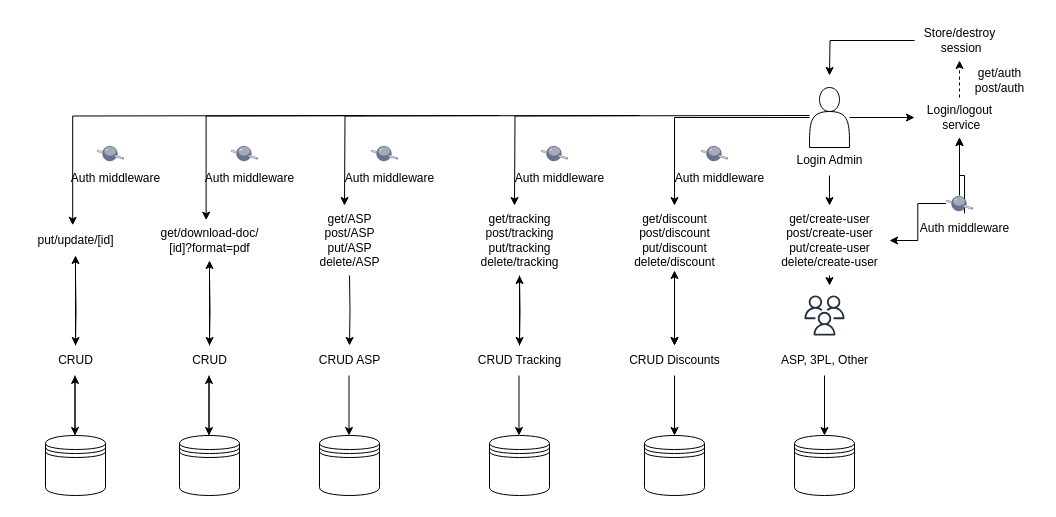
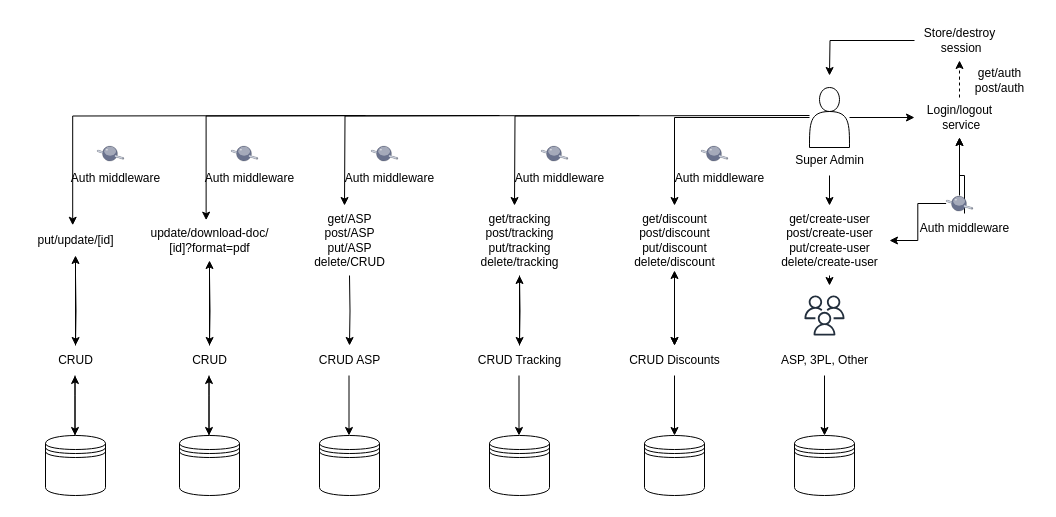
  <mxCell id="0" />
  <mxCell id="1" parent="0" />
  <mxCell id="2" value="" style="edgeStyle=orthogonalEdgeStyle;rounded=0;orthogonalLoop=1;jettySize=auto;html=1;dashed=1;" parent="1" source="3" target="17" edge="1"><mxGeometry relative="1" as="geometry" /></mxCell>
  <mxCell id="3" value="Login/logout&lt;br&gt;&amp;nbsp;service" style="text;html=1;align=center;verticalAlign=middle;resizable=0;points=[];autosize=1;strokeColor=none;fillColor=none;" parent="1" vertex="1"><mxGeometry x="914" y="97" width="90" height="40" as="geometry" /></mxCell>
  <mxCell id="4" value="" style="shape=datastore;whiteSpace=wrap;html=1;" parent="1" vertex="1"><mxGeometry y="435" width="60" height="60" as="geometry" x="794" /></mxCell>
  <mxCell id="5" value="" style="group" parent="1" vertex="1" connectable="0"><mxGeometry x="769" y="295" width="110" height="88" as="geometry" /></mxCell>
  <mxCell id="6" value="" style="sketch=0;outlineConnect=0;fontColor=#232F3E;gradientColor=none;fillColor=#232F3D;strokeColor=none;dashed=0;verticalLabelPosition=bottom;verticalAlign=top;align=center;html=1;fontSize=12;fontStyle=0;aspect=fixed;pointerEvents=1;shape=mxgraph.aws4.users;" parent="5" vertex="1"><mxGeometry x="35" width="40" height="40" as="geometry" /></mxCell>
  <mxCell id="7" value="ASP, 3PL, Other" style="text;html=1;align=center;verticalAlign=middle;resizable=0;points=[];autosize=1;strokeColor=none;fillColor=none;" parent="5" vertex="1"><mxGeometry y="50" width="110" height="30" as="geometry" /></mxCell>
  <mxCell id="8" value="" style="group" parent="1" vertex="1" connectable="0"><mxGeometry x="784" y="87" width="90" height="88" as="geometry" /></mxCell>
  <mxCell id="9" value="" style="shape=actor;whiteSpace=wrap;html=1;" parent="8" vertex="1"><mxGeometry x="25" width="40" height="60" as="geometry" /></mxCell>
- <mxCell id="10" value="Login Admin" style="text;html=1;align=center;verticalAlign=middle;resizable=0;points=[];autosize=1;strokeColor=none;fillColor=none;" parent="8" vertex="1"><mxGeometry y="58" width="90" height="30" as="geometry" /></mxCell>
+ <mxCell id="10" value="Super Admin" style="text;html=1;align=center;verticalAlign=middle;resizable=0;points=[];autosize=1;strokeColor=none;fillColor=none;" parent="8" vertex="1"><mxGeometry y="58" width="90" height="30" as="geometry" /></mxCell>
  <mxCell id="11" value="" style="edgeStyle=orthogonalEdgeStyle;rounded=0;orthogonalLoop=1;jettySize=auto;html=1;" parent="1" source="12" edge="1"><mxGeometry relative="1" as="geometry"><mxPoint x="829" y="285" as="targetPoint" /><Array as="points"><mxPoint x="874" y="255" /><mxPoint x="874" y="255" /></Array></mxGeometry></mxCell>
  <mxCell id="12" value="get/create-user&lt;br&gt;post/create-user&lt;br&gt;put/create-user&lt;br&gt;delete/create-user" style="text;html=1;align=center;verticalAlign=middle;resizable=0;points=[];autosize=1;strokeColor=none;fillColor=none;" parent="1" vertex="1"><mxGeometry x="769" y="205" width="120" height="70" as="geometry" /></mxCell>
  <mxCell id="13" value="" style="edgeStyle=orthogonalEdgeStyle;rounded=0;orthogonalLoop=1;jettySize=auto;html=1;" parent="1" source="7" target="4" edge="1"><mxGeometry relative="1" as="geometry" /></mxCell>
  <mxCell id="14" value="" style="edgeStyle=orthogonalEdgeStyle;rounded=0;orthogonalLoop=1;jettySize=auto;html=1;" parent="1" source="10" target="12" edge="1"><mxGeometry relative="1" as="geometry" /></mxCell>
  <mxCell id="15" value="" style="edgeStyle=orthogonalEdgeStyle;rounded=0;orthogonalLoop=1;jettySize=auto;html=1;" parent="1" source="9" target="3" edge="1"><mxGeometry relative="1" as="geometry" /></mxCell>
  <mxCell id="16" value="" style="edgeStyle=orthogonalEdgeStyle;rounded=0;orthogonalLoop=1;jettySize=auto;html=1;" parent="1" source="17" edge="1"><mxGeometry relative="1" as="geometry"><mxPoint x="829" y="75" as="targetPoint" /></mxGeometry></mxCell>
  <mxCell id="17" value="Store/destroy&lt;br&gt;&amp;nbsp;session" style="text;html=1;align=center;verticalAlign=middle;resizable=0;points=[];autosize=1;strokeColor=none;fillColor=none;" parent="1" vertex="1"><mxGeometry x="914" y="20" width="90" height="40" as="geometry" /></mxCell>
  <mxCell id="18" value="" style="edgeStyle=orthogonalEdgeStyle;rounded=0;orthogonalLoop=1;jettySize=auto;html=1;" parent="1" source="22" target="3" edge="1"><mxGeometry relative="1" as="geometry" /></mxCell>
  <mxCell id="19" value="" style="edgeStyle=orthogonalEdgeStyle;rounded=0;orthogonalLoop=1;jettySize=auto;html=1;" parent="1" source="22" target="12" edge="1"><mxGeometry relative="1" as="geometry" /></mxCell>
  <mxCell id="20" value="" style="edgeStyle=orthogonalEdgeStyle;rounded=0;orthogonalLoop=1;jettySize=auto;html=1;" parent="1" source="23" target="3" edge="1"><mxGeometry relative="1" as="geometry" /></mxCell>
  <mxCell id="21" value="" style="group" parent="1" vertex="1" connectable="0"><mxGeometry x="909" y="195" width="110" height="48" as="geometry" /></mxCell>
  <mxCell id="22" value="" style="verticalLabelPosition=bottom;sketch=0;aspect=fixed;html=1;verticalAlign=top;strokeColor=none;align=center;outlineConnect=0;shape=mxgraph.citrix.middleware;" parent="21" vertex="1"><mxGeometry x="36.62" width="26.76" height="15.97" as="geometry" /></mxCell>
  <mxCell id="23" value="Auth middleware" style="text;html=1;align=center;verticalAlign=middle;resizable=0;points=[];autosize=1;strokeColor=none;fillColor=none;" parent="21" vertex="1"><mxGeometry y="18" width="110" height="30" as="geometry" /></mxCell>
  <mxCell id="24" value="get/auth&lt;br&gt;post/auth" style="text;html=1;align=center;verticalAlign=middle;resizable=0;points=[];autosize=1;strokeColor=none;fillColor=none;" parent="1" vertex="1"><mxGeometry x="964" y="60" width="70" height="40" as="geometry" /></mxCell>
  <mxCell id="25" value="" style="group" parent="1" vertex="1" connectable="0"><mxGeometry x="464" y="115" width="340" height="380" as="geometry" /></mxCell>
  <mxCell id="26" value="CRUD Tracking" style="text;html=1;align=center;verticalAlign=middle;resizable=0;points=[];autosize=1;strokeColor=none;fillColor=none;" parent="25" vertex="1"><mxGeometry y="230" width="110" height="30" as="geometry" /></mxCell>
  <mxCell id="27" value="" style="shape=datastore;whiteSpace=wrap;html=1;" parent="25" vertex="1"><mxGeometry x="25" y="320" width="60" height="60" as="geometry" /></mxCell>
  <mxCell id="28" value="" style="edgeStyle=orthogonalEdgeStyle;rounded=0;orthogonalLoop=1;jettySize=auto;html=1;" parent="25" target="26" edge="1"><mxGeometry relative="1" as="geometry"><mxPoint x="55" y="160" as="sourcePoint" /></mxGeometry></mxCell>
  <mxCell id="29" value="" style="group" parent="25" vertex="1" connectable="0"><mxGeometry x="40" y="30" width="110" height="48" as="geometry" /></mxCell>
  <mxCell id="30" value="" style="verticalLabelPosition=bottom;sketch=0;aspect=fixed;html=1;verticalAlign=top;strokeColor=none;align=center;outlineConnect=0;shape=mxgraph.citrix.middleware;" parent="29" vertex="1"><mxGeometry x="36.62" width="26.76" height="15.97" as="geometry" /></mxCell>
  <mxCell id="31" value="Auth middleware" style="text;html=1;align=center;verticalAlign=middle;resizable=0;points=[];autosize=1;strokeColor=none;fillColor=none;" parent="29" vertex="1"><mxGeometry y="18" width="110" height="30" as="geometry" /></mxCell>
  <mxCell id="32" style="edgeStyle=orthogonalEdgeStyle;rounded=0;orthogonalLoop=1;jettySize=auto;html=1;" parent="29" edge="1"><mxGeometry relative="1" as="geometry"><mxPoint x="305" y="-30" as="sourcePoint" /><mxPoint x="10" y="60" as="targetPoint" /></mxGeometry></mxCell>
  <mxCell id="33" value="" style="edgeStyle=orthogonalEdgeStyle;rounded=0;orthogonalLoop=1;jettySize=auto;html=1;" parent="25" edge="1"><mxGeometry relative="1" as="geometry"><mxPoint x="54.5" y="260" as="sourcePoint" /><mxPoint x="54.5" y="320" as="targetPoint" /></mxGeometry></mxCell>
  <mxCell id="34" value="get/tracking&lt;br style=&quot;border-color: var(--border-color);&quot;&gt;post/tracking&lt;br style=&quot;border-color: var(--border-color);&quot;&gt;put/tracking&lt;br style=&quot;border-color: var(--border-color);&quot;&gt;delete/tracking" style="text;html=1;align=center;verticalAlign=middle;resizable=0;points=[];autosize=1;strokeColor=none;fillColor=none;" parent="25" vertex="1"><mxGeometry x="5" y="90" width="100" height="70" as="geometry" /></mxCell>
  <mxCell id="35" value="" style="edgeStyle=orthogonalEdgeStyle;rounded=0;orthogonalLoop=1;jettySize=auto;html=1;" parent="25" source="26" target="34" edge="1"><mxGeometry relative="1" as="geometry" /></mxCell>
  <mxCell id="36" value="" style="edgeStyle=orthogonalEdgeStyle;rounded=0;orthogonalLoop=1;jettySize=auto;html=1;" parent="25" edge="1"><mxGeometry relative="1" as="geometry"><mxPoint x="210" y="225" as="sourcePoint" /><mxPoint x="210" y="155" as="targetPoint" /></mxGeometry></mxCell>
  <mxCell id="37" value="" style="group" parent="1" vertex="1" connectable="0"><mxGeometry x="294" y="115" width="340" height="380" as="geometry" /></mxCell>
  <mxCell id="38" value="CRUD ASP" style="text;html=1;align=center;verticalAlign=middle;resizable=0;points=[];autosize=1;strokeColor=none;fillColor=none;" parent="37" vertex="1"><mxGeometry x="15" y="230" width="80" height="30" as="geometry" /></mxCell>
  <mxCell id="39" value="" style="shape=datastore;whiteSpace=wrap;html=1;" parent="37" vertex="1"><mxGeometry x="25" y="320" width="60" height="60" as="geometry" /></mxCell>
  <mxCell id="40" value="" style="edgeStyle=orthogonalEdgeStyle;rounded=0;orthogonalLoop=1;jettySize=auto;html=1;" parent="37" target="38" edge="1"><mxGeometry relative="1" as="geometry"><mxPoint x="55" y="160" as="sourcePoint" /></mxGeometry></mxCell>
  <mxCell id="41" value="" style="group" parent="37" vertex="1" connectable="0"><mxGeometry x="40" y="30" width="110" height="48" as="geometry" /></mxCell>
  <mxCell id="42" value="" style="verticalLabelPosition=bottom;sketch=0;aspect=fixed;html=1;verticalAlign=top;strokeColor=none;align=center;outlineConnect=0;shape=mxgraph.citrix.middleware;" parent="41" vertex="1"><mxGeometry x="36.62" width="26.76" height="15.97" as="geometry" /></mxCell>
  <mxCell id="43" value="Auth middleware" style="text;html=1;align=center;verticalAlign=middle;resizable=0;points=[];autosize=1;strokeColor=none;fillColor=none;" parent="41" vertex="1"><mxGeometry y="18" width="110" height="30" as="geometry" /></mxCell>
  <mxCell id="44" style="edgeStyle=orthogonalEdgeStyle;rounded=0;orthogonalLoop=1;jettySize=auto;html=1;" parent="41" edge="1"><mxGeometry relative="1" as="geometry"><mxPoint x="305" y="-30" as="sourcePoint" /><mxPoint x="10" y="60" as="targetPoint" /></mxGeometry></mxCell>
  <mxCell id="45" value="" style="edgeStyle=orthogonalEdgeStyle;rounded=0;orthogonalLoop=1;jettySize=auto;html=1;" parent="37" edge="1"><mxGeometry relative="1" as="geometry"><mxPoint x="54.5" y="260" as="sourcePoint" /><mxPoint x="54.5" y="320" as="targetPoint" /></mxGeometry></mxCell>
- <mxCell id="46" value="get/ASP&lt;br style=&quot;border-color: var(--border-color);&quot;&gt;post/ASP&lt;br style=&quot;border-color: var(--border-color);&quot;&gt;put/ASP&lt;br style=&quot;border-color: var(--border-color);&quot;&gt;delete/ASP" style="text;html=1;align=center;verticalAlign=middle;resizable=0;points=[];autosize=1;strokeColor=none;fillColor=none;" parent="37" vertex="1"><mxGeometry x="15" y="90" width="80" height="70" as="geometry" /></mxCell>
+ <mxCell id="46" value="get/ASP&lt;br style=&quot;border-color: var(--border-color);&quot;&gt;post/ASP&lt;br style=&quot;border-color: var(--border-color);&quot;&gt;put/ASP&lt;br style=&quot;border-color: var(--border-color);&quot;&gt;delete/CRUD" style="text;html=1;align=center;verticalAlign=middle;resizable=0;points=[];autosize=1;strokeColor=none;fillColor=none;" parent="37" vertex="1"><mxGeometry x="15" y="90" width="80" height="70" as="geometry" /></mxCell>
  <mxCell id="47" value="" style="group" parent="1" vertex="1" connectable="0"><mxGeometry x="154" y="115" width="340" height="380" as="geometry" /></mxCell>
  <mxCell id="48" value="CRUD" style="text;html=1;align=center;verticalAlign=middle;resizable=0;points=[];autosize=1;strokeColor=none;fillColor=none;" parent="47" vertex="1"><mxGeometry x="25" y="230" width="60" height="30" as="geometry" /></mxCell>
  <mxCell id="49" value="" style="shape=datastore;whiteSpace=wrap;html=1;" parent="47" vertex="1"><mxGeometry x="25" y="320" width="60" height="60" as="geometry" /></mxCell>
  <mxCell id="50" value="" style="edgeStyle=orthogonalEdgeStyle;rounded=0;orthogonalLoop=1;jettySize=auto;html=1;" parent="47" target="48" edge="1"><mxGeometry relative="1" as="geometry"><mxPoint x="55" y="160" as="sourcePoint" /></mxGeometry></mxCell>
  <mxCell id="51" value="" style="group" parent="47" vertex="1" connectable="0"><mxGeometry x="40" y="30" width="110" height="48" as="geometry" /></mxCell>
  <mxCell id="52" value="" style="verticalLabelPosition=bottom;sketch=0;aspect=fixed;html=1;verticalAlign=top;strokeColor=none;align=center;outlineConnect=0;shape=mxgraph.citrix.middleware;" parent="51" vertex="1"><mxGeometry x="36.62" width="26.76" height="15.97" as="geometry" /></mxCell>
  <mxCell id="53" value="Auth middleware" style="text;html=1;align=center;verticalAlign=middle;resizable=0;points=[];autosize=1;strokeColor=none;fillColor=none;" parent="51" vertex="1"><mxGeometry y="18" width="110" height="30" as="geometry" /></mxCell>
  <mxCell id="54" style="edgeStyle=orthogonalEdgeStyle;rounded=0;orthogonalLoop=1;jettySize=auto;html=1;entryX=0.472;entryY=-0.008;entryDx=0;entryDy=0;entryPerimeter=0;" parent="51" target="56" edge="1"><mxGeometry relative="1" as="geometry"><mxPoint x="305" y="-30" as="sourcePoint" /><mxPoint x="10" y="60" as="targetPoint" /></mxGeometry></mxCell>
  <mxCell id="55" value="" style="edgeStyle=orthogonalEdgeStyle;rounded=0;orthogonalLoop=1;jettySize=auto;html=1;" parent="47" edge="1"><mxGeometry relative="1" as="geometry"><mxPoint x="54.5" y="320" as="sourcePoint" /><mxPoint x="54.5" y="260" as="targetPoint" /></mxGeometry></mxCell>
- <mxCell id="56" value="get/download-doc/&lt;br&gt;[id]?format=pdf" style="text;html=1;align=center;verticalAlign=middle;resizable=0;points=[];autosize=1;strokeColor=none;fillColor=none;" parent="47" vertex="1"><mxGeometry x="-5" y="105" width="120" height="40" as="geometry" /></mxCell>
+ <mxCell id="56" value="update/download-doc/&lt;br&gt;[id]?format=pdf" style="text;html=1;align=center;verticalAlign=middle;resizable=0;points=[];autosize=1;strokeColor=none;fillColor=none;" parent="47" vertex="1"><mxGeometry x="-5" y="105" width="120" height="40" as="geometry" /></mxCell>
  <mxCell id="57" value="" style="edgeStyle=orthogonalEdgeStyle;rounded=0;orthogonalLoop=1;jettySize=auto;html=1;" parent="47" source="48" target="56" edge="1"><mxGeometry relative="1" as="geometry" /></mxCell>
  <mxCell id="58" value="" style="edgeStyle=orthogonalEdgeStyle;rounded=0;orthogonalLoop=1;jettySize=auto;html=1;" parent="47" edge="1"><mxGeometry relative="1" as="geometry"><mxPoint x="54.5" y="260" as="sourcePoint" /><mxPoint x="54.5" y="320" as="targetPoint" /><Array as="points"><mxPoint x="55" y="280" /><mxPoint x="55" y="280" /></Array></mxGeometry></mxCell>
  <mxCell id="59" value="" style="group" parent="47" vertex="1" connectable="0"><mxGeometry x="-134" width="340" height="380" as="geometry" /></mxCell>
  <mxCell id="60" value="CRUD" style="text;html=1;align=center;verticalAlign=middle;resizable=0;points=[];autosize=1;strokeColor=none;fillColor=none;" parent="59" vertex="1"><mxGeometry x="25" y="230" width="60" height="30" as="geometry" /></mxCell>
  <mxCell id="61" value="" style="shape=datastore;whiteSpace=wrap;html=1;" parent="59" vertex="1"><mxGeometry x="25" y="320" width="60" height="60" as="geometry" /></mxCell>
  <mxCell id="62" value="" style="edgeStyle=orthogonalEdgeStyle;rounded=0;orthogonalLoop=1;jettySize=auto;html=1;" parent="59" target="60" edge="1"><mxGeometry relative="1" as="geometry"><mxPoint x="55" y="160" as="sourcePoint" /></mxGeometry></mxCell>
  <mxCell id="63" value="" style="group" parent="59" vertex="1" connectable="0"><mxGeometry x="40" y="30" width="110" height="48" as="geometry" /></mxCell>
  <mxCell id="64" value="" style="verticalLabelPosition=bottom;sketch=0;aspect=fixed;html=1;verticalAlign=top;strokeColor=none;align=center;outlineConnect=0;shape=mxgraph.citrix.middleware;" parent="63" vertex="1"><mxGeometry x="36.62" width="26.76" height="15.97" as="geometry" /></mxCell>
  <mxCell id="65" value="Auth middleware" style="text;html=1;align=center;verticalAlign=middle;resizable=0;points=[];autosize=1;strokeColor=none;fillColor=none;" parent="63" vertex="1"><mxGeometry y="18" width="110" height="30" as="geometry" /></mxCell>
  <mxCell id="66" style="edgeStyle=orthogonalEdgeStyle;rounded=0;orthogonalLoop=1;jettySize=auto;html=1;entryX=0.472;entryY=-0.008;entryDx=0;entryDy=0;entryPerimeter=0;" parent="63" target="68" edge="1"><mxGeometry relative="1" as="geometry"><mxPoint x="305" y="-30" as="sourcePoint" /><mxPoint x="10" y="60" as="targetPoint" /></mxGeometry></mxCell>
  <mxCell id="67" value="" style="edgeStyle=orthogonalEdgeStyle;rounded=0;orthogonalLoop=1;jettySize=auto;html=1;" parent="59" edge="1"><mxGeometry relative="1" as="geometry"><mxPoint x="54.5" y="320" as="sourcePoint" /><mxPoint x="54.5" y="260" as="targetPoint" /></mxGeometry></mxCell>
  <mxCell id="68" value="put/update/[id]" style="text;html=1;align=center;verticalAlign=middle;resizable=0;points=[];autosize=1;strokeColor=none;fillColor=none;" parent="59" vertex="1"><mxGeometry x="5" y="110" width="100" height="30" as="geometry" /></mxCell>
  <mxCell id="69" value="" style="edgeStyle=orthogonalEdgeStyle;rounded=0;orthogonalLoop=1;jettySize=auto;html=1;" parent="59" source="60" target="68" edge="1"><mxGeometry relative="1" as="geometry" /></mxCell>
  <mxCell id="70" value="" style="edgeStyle=orthogonalEdgeStyle;rounded=0;orthogonalLoop=1;jettySize=auto;html=1;" parent="59" edge="1"><mxGeometry relative="1" as="geometry"><mxPoint x="54.5" y="260" as="sourcePoint" /><mxPoint x="54.5" y="320" as="targetPoint" /><Array as="points"><mxPoint x="55" y="280" /><mxPoint x="55" y="280" /></Array></mxGeometry></mxCell>
  <mxCell id="71" value="" style="group" parent="1" vertex="1" connectable="0"><mxGeometry x="619" y="145" width="155" height="350" as="geometry" /></mxCell>
  <mxCell id="72" value="CRUD Discounts" style="text;html=1;align=center;verticalAlign=middle;resizable=0;points=[];autosize=1;strokeColor=none;fillColor=none;" parent="71" vertex="1"><mxGeometry y="200" width="110" height="30" as="geometry" /></mxCell>
  <mxCell id="73" value="" style="shape=datastore;whiteSpace=wrap;html=1;" parent="71" vertex="1"><mxGeometry x="25" y="290" width="60" height="60" as="geometry" /></mxCell>
  <mxCell id="74" value="" style="edgeStyle=orthogonalEdgeStyle;rounded=0;orthogonalLoop=1;jettySize=auto;html=1;" parent="71" source="72" target="73" edge="1"><mxGeometry relative="1" as="geometry" /></mxCell>
  <mxCell id="75" value="get/discount&lt;br&gt;post/discount&lt;br&gt;put/discount&lt;br&gt;delete/discount" style="text;html=1;align=center;verticalAlign=middle;resizable=0;points=[];autosize=1;strokeColor=none;fillColor=none;" parent="71" vertex="1"><mxGeometry x="5" y="60" width="100" height="70" as="geometry" /></mxCell>
  <mxCell id="76" style="edgeStyle=orthogonalEdgeStyle;rounded=0;orthogonalLoop=1;jettySize=auto;html=1;" parent="71" source="9" target="75" edge="1"><mxGeometry relative="1" as="geometry" /></mxCell>
  <mxCell id="77" value="" style="group" parent="71" vertex="1" connectable="0"><mxGeometry x="45" width="110" height="48" as="geometry" /></mxCell>
  <mxCell id="78" value="" style="verticalLabelPosition=bottom;sketch=0;aspect=fixed;html=1;verticalAlign=top;strokeColor=none;align=center;outlineConnect=0;shape=mxgraph.citrix.middleware;" parent="77" vertex="1"><mxGeometry x="36.62" width="26.76" height="15.97" as="geometry" /></mxCell>
  <mxCell id="79" value="Auth middleware" style="text;html=1;align=center;verticalAlign=middle;resizable=0;points=[];autosize=1;strokeColor=none;fillColor=none;" parent="77" vertex="1"><mxGeometry y="18" width="110" height="30" as="geometry" /></mxCell>
  <mxCell id="80" value="" style="edgeStyle=orthogonalEdgeStyle;rounded=0;orthogonalLoop=1;jettySize=auto;html=1;" parent="71" source="75" target="72" edge="1"><mxGeometry relative="1" as="geometry" /></mxCell>
  <mxCell id="81" value="" style="edgeStyle=orthogonalEdgeStyle;rounded=0;orthogonalLoop=1;jettySize=auto;html=1;" parent="71" source="75" target="72" edge="1"><mxGeometry relative="1" as="geometry" /></mxCell>
